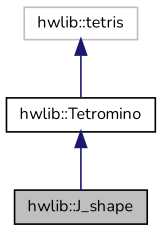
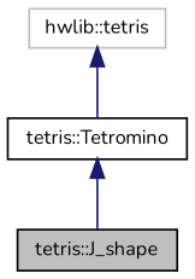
  digraph {
    fontname=Nunito
    node [color=black fillcolor=white fontname=Nunito fontsize=10 shape=record style=filled]
    edge [color=midnightblue dir=back fontname=Nunito fontsize=10 labelfontname=Helvetica labelfontsize=10 style=solid]
-   n1 [fillcolor=grey75 fontcolor=black height=0.2 label="hwlib::J_shape" width=0.4]
-   n2 [height=0.2 label="hwlib::Tetromino" width=0.4]
+   n1 [fillcolor=grey75 fontcolor=black height=0.2 label="tetris::J_shape" width=0.4]
+   n2 [height=0.2 label="tetris::Tetromino" width=0.4]
    n3 [color=grey75 height=0.2 label="hwlib::tetris" width=0.4]
    n2 -> n1
    n3 -> n2
  }
